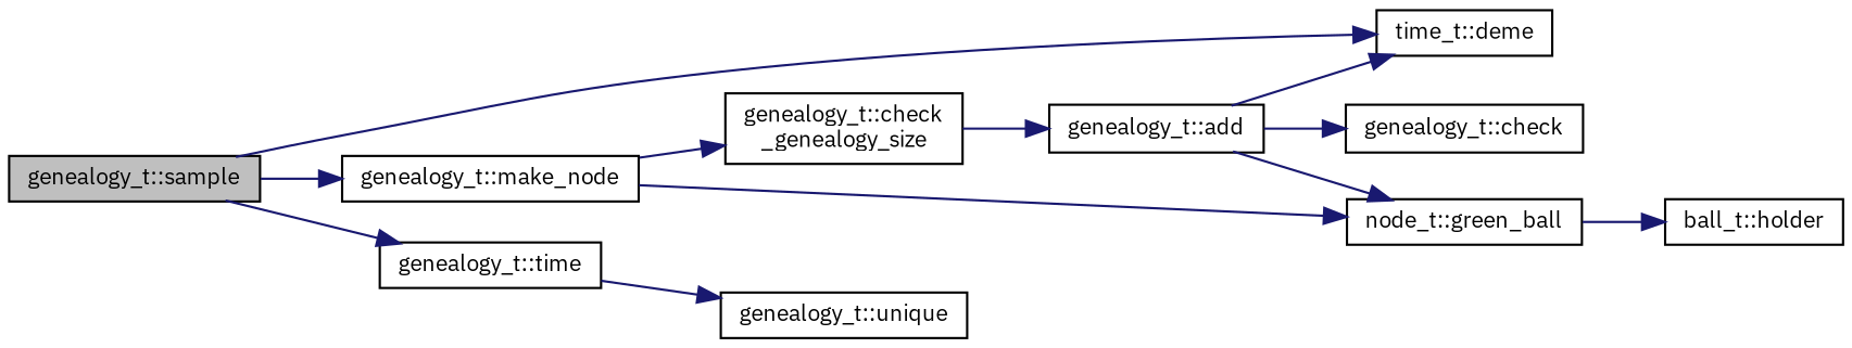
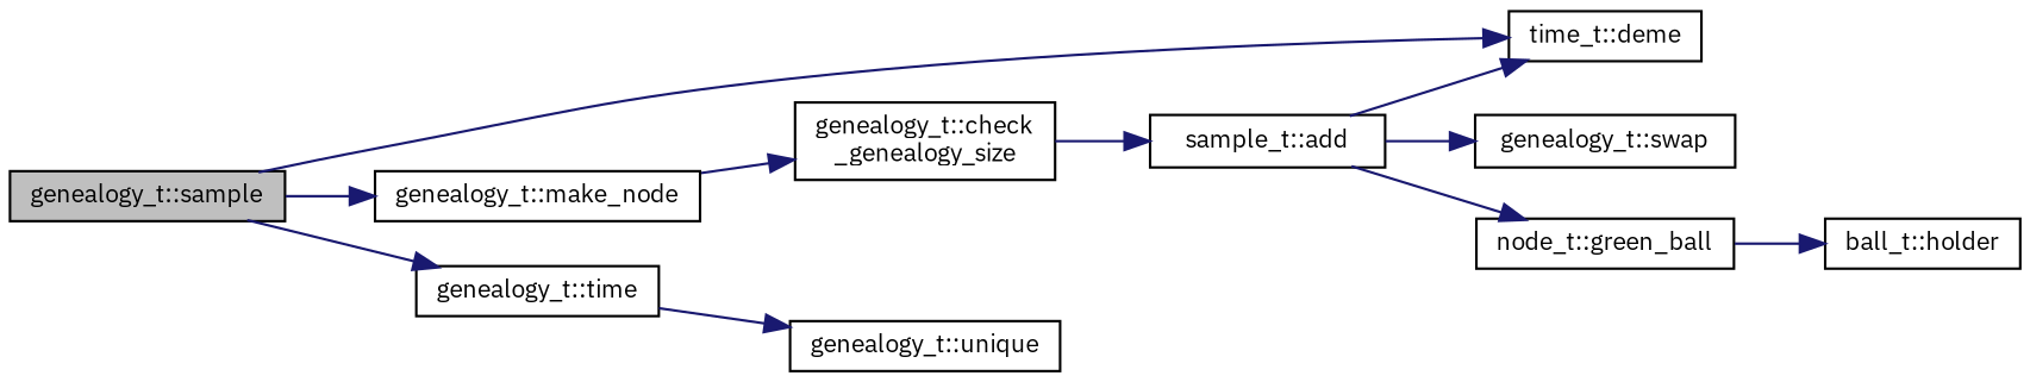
  digraph {
    fontname="IBM Plex Sans"
    rankdir=LR
    node [color=black fillcolor=white fontname="IBM Plex Sans" fontsize=10 shape=record style=filled]
    edge [color=midnightblue fontname="IBM Plex Sans" fontsize=10 labelfontname=Helvetica labelfontsize=10 style=solid]
    n1 [fillcolor=grey75 fontcolor=black height=0.2 label="genealogy_t::sample" width=0.4]
    n2 [height=0.2 label="time_t::deme" width=0.4]
    n3 [height=0.2 label="genealogy_t::make_node" width=0.4]
    n4 [height=0.2 label="genealogy_t::time" width=0.4]
-   n5 [height=0.2 label="genealogy_t::add" width=0.4]
+   n5 [height=0.2 label="sample_t::add" width=0.4]
    n6 [height=0.2 label="node_t::green_ball" width=0.4]
-   n7 [height=0.2 label="genealogy_t::check" width=0.4]
+   n7 [height=0.2 label="genealogy_t::swap" width=0.4]
    n8 [height=0.2 label="genealogy_t::check\l_genealogy_size" width=0.4]
    n9 [height=0.2 label="genealogy_t::unique" width=0.4]
    n10 [height=0.2 label="ball_t::holder" width=0.4]
    n1 -> n2
    n1 -> n3
    n1 -> n4
-   n3 -> n6
    n3 -> n8
    n4 -> n9
    n5 -> n2
    n5 -> n6
    n5 -> n7
    n6 -> n10
    n8 -> n5
  }
